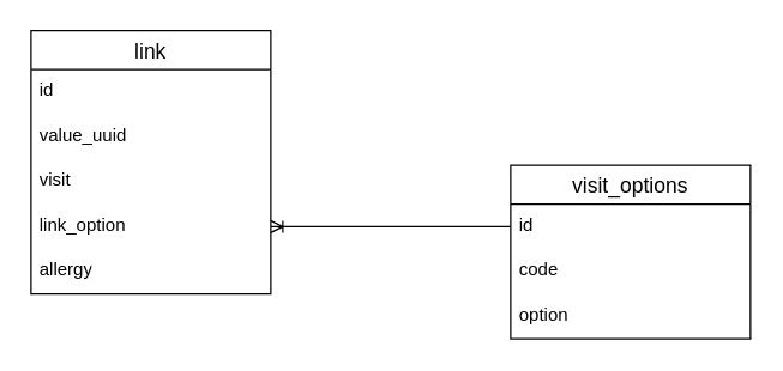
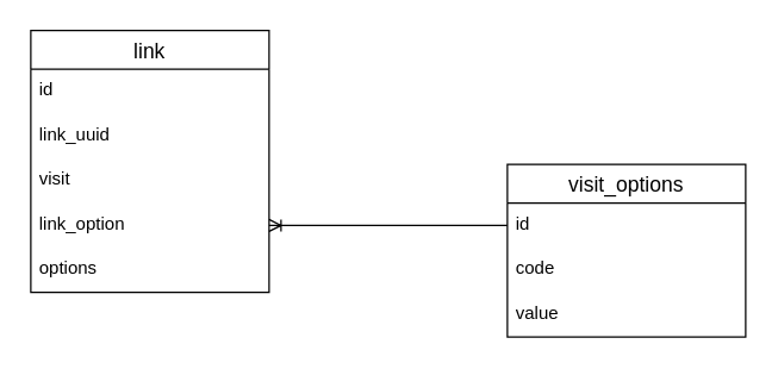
  <mxCell id="0" />
  <mxCell id="1" parent="0" />
  <mxCell id="2" value="link" style="swimlane;fontStyle=0;childLayout=stackLayout;horizontal=1;startSize=26;horizontalStack=0;resizeParent=1;resizeParentMax=0;resizeLast=0;collapsible=1;marginBottom=0;align=center;fontSize=14;" parent="1" vertex="1"><mxGeometry x="20" y="20" width="160" height="176" as="geometry" /></mxCell>
  <mxCell id="3" value="id" style="text;strokeColor=none;fillColor=none;spacingLeft=4;spacingRight=4;overflow=hidden;rotatable=0;points=[[0,0.5],[1,0.5]];portConstraint=eastwest;fontSize=12;whiteSpace=wrap;html=1;" parent="2" vertex="1"><mxGeometry y="26" width="160" height="30" as="geometry" /></mxCell>
- <mxCell id="4" value="value_uuid" style="text;strokeColor=none;fillColor=none;spacingLeft=4;spacingRight=4;overflow=hidden;rotatable=0;points=[[0,0.5],[1,0.5]];portConstraint=eastwest;fontSize=12;whiteSpace=wrap;html=1;" parent="2" vertex="1"><mxGeometry y="56" width="160" height="30" as="geometry" /></mxCell>
+ <mxCell id="4" value="link_uuid" style="text;strokeColor=none;fillColor=none;spacingLeft=4;spacingRight=4;overflow=hidden;rotatable=0;points=[[0,0.5],[1,0.5]];portConstraint=eastwest;fontSize=12;whiteSpace=wrap;html=1;" parent="2" vertex="1"><mxGeometry y="56" width="160" height="30" as="geometry" /></mxCell>
  <mxCell id="5" value="visit" style="text;strokeColor=none;fillColor=none;spacingLeft=4;spacingRight=4;overflow=hidden;rotatable=0;points=[[0,0.5],[1,0.5]];portConstraint=eastwest;fontSize=12;whiteSpace=wrap;html=1;" parent="2" vertex="1"><mxGeometry y="86" width="160" height="30" as="geometry" /></mxCell>
  <mxCell id="6" value="link_option" style="text;strokeColor=none;fillColor=none;spacingLeft=4;spacingRight=4;overflow=hidden;rotatable=0;points=[[0,0.5],[1,0.5]];portConstraint=eastwest;fontSize=12;whiteSpace=wrap;html=1;" parent="2" vertex="1"><mxGeometry y="116" width="160" height="30" as="geometry" /></mxCell>
- <mxCell id="7" value="allergy" style="text;strokeColor=none;fillColor=none;spacingLeft=4;spacingRight=4;overflow=hidden;rotatable=0;points=[[0,0.5],[1,0.5]];portConstraint=eastwest;fontSize=12;whiteSpace=wrap;html=1;" parent="2" vertex="1"><mxGeometry y="146" width="160" height="30" as="geometry" /></mxCell>
+ <mxCell id="7" value="options" style="text;strokeColor=none;fillColor=none;spacingLeft=4;spacingRight=4;overflow=hidden;rotatable=0;points=[[0,0.5],[1,0.5]];portConstraint=eastwest;fontSize=12;whiteSpace=wrap;html=1;" parent="2" vertex="1"><mxGeometry y="146" width="160" height="30" as="geometry" /></mxCell>
  <mxCell id="8" value="visit_options" style="swimlane;fontStyle=0;childLayout=stackLayout;horizontal=1;startSize=26;horizontalStack=0;resizeParent=1;resizeParentMax=0;resizeLast=0;collapsible=1;marginBottom=0;align=center;fontSize=14;" parent="1" vertex="1"><mxGeometry x="340" y="110" width="160" height="116" as="geometry" /></mxCell>
  <mxCell id="9" value="id" style="text;strokeColor=none;fillColor=none;spacingLeft=4;spacingRight=4;overflow=hidden;rotatable=0;points=[[0,0.5],[1,0.5]];portConstraint=eastwest;fontSize=12;whiteSpace=wrap;html=1;" parent="8" vertex="1"><mxGeometry y="26" width="160" height="30" as="geometry" /></mxCell>
  <mxCell id="10" value="code" style="text;strokeColor=none;fillColor=none;spacingLeft=4;spacingRight=4;overflow=hidden;rotatable=0;points=[[0,0.5],[1,0.5]];portConstraint=eastwest;fontSize=12;whiteSpace=wrap;html=1;" parent="8" vertex="1"><mxGeometry y="56" width="160" height="30" as="geometry" /></mxCell>
- <mxCell id="11" value="option" style="text;strokeColor=none;fillColor=none;spacingLeft=4;spacingRight=4;overflow=hidden;rotatable=0;points=[[0,0.5],[1,0.5]];portConstraint=eastwest;fontSize=12;whiteSpace=wrap;html=1;" parent="8" vertex="1"><mxGeometry y="86" width="160" height="30" as="geometry" /></mxCell>
+ <mxCell id="11" value="value" style="text;strokeColor=none;fillColor=none;spacingLeft=4;spacingRight=4;overflow=hidden;rotatable=0;points=[[0,0.5],[1,0.5]];portConstraint=eastwest;fontSize=12;whiteSpace=wrap;html=1;" parent="8" vertex="1"><mxGeometry y="86" width="160" height="30" as="geometry" /></mxCell>
  <mxCell id="12" value="" style="edgeStyle=entityRelationEdgeStyle;fontSize=12;html=1;endArrow=ERoneToMany;rounded=0;" parent="1" source="9" target="6" edge="1"><mxGeometry width="100" height="100" relative="1" as="geometry"><mxPoint x="240" y="200" as="sourcePoint" /><mxPoint x="340" y="100" as="targetPoint" /></mxGeometry></mxCell>
